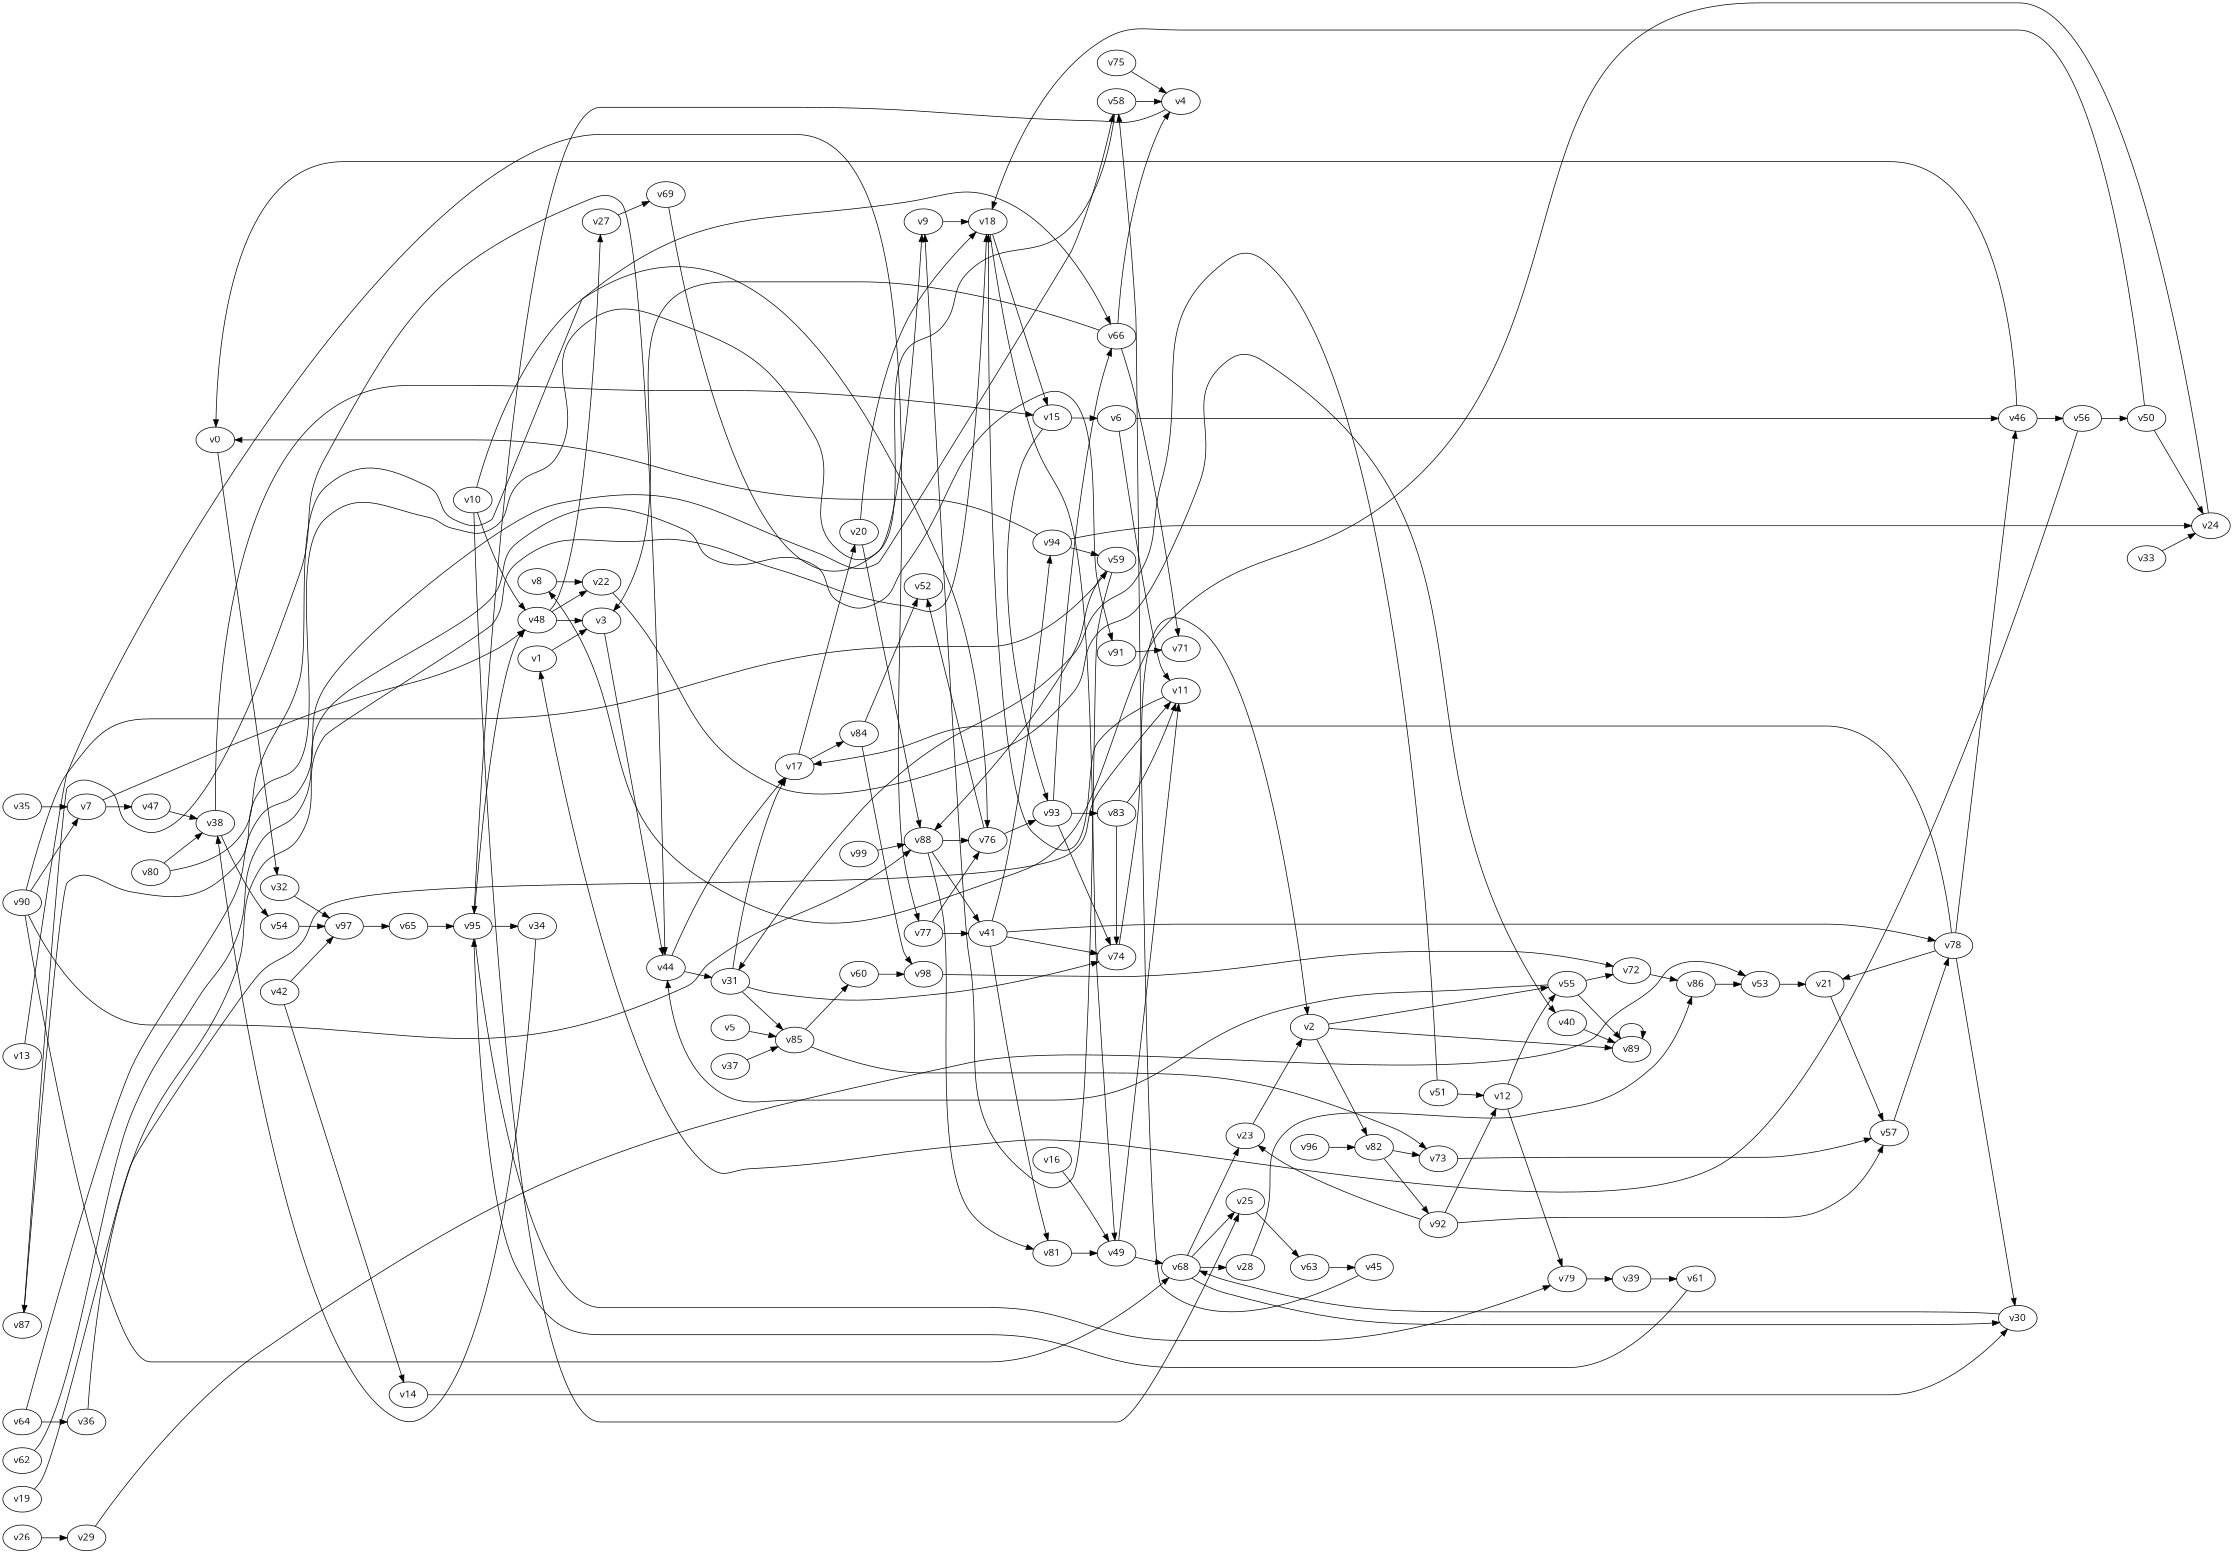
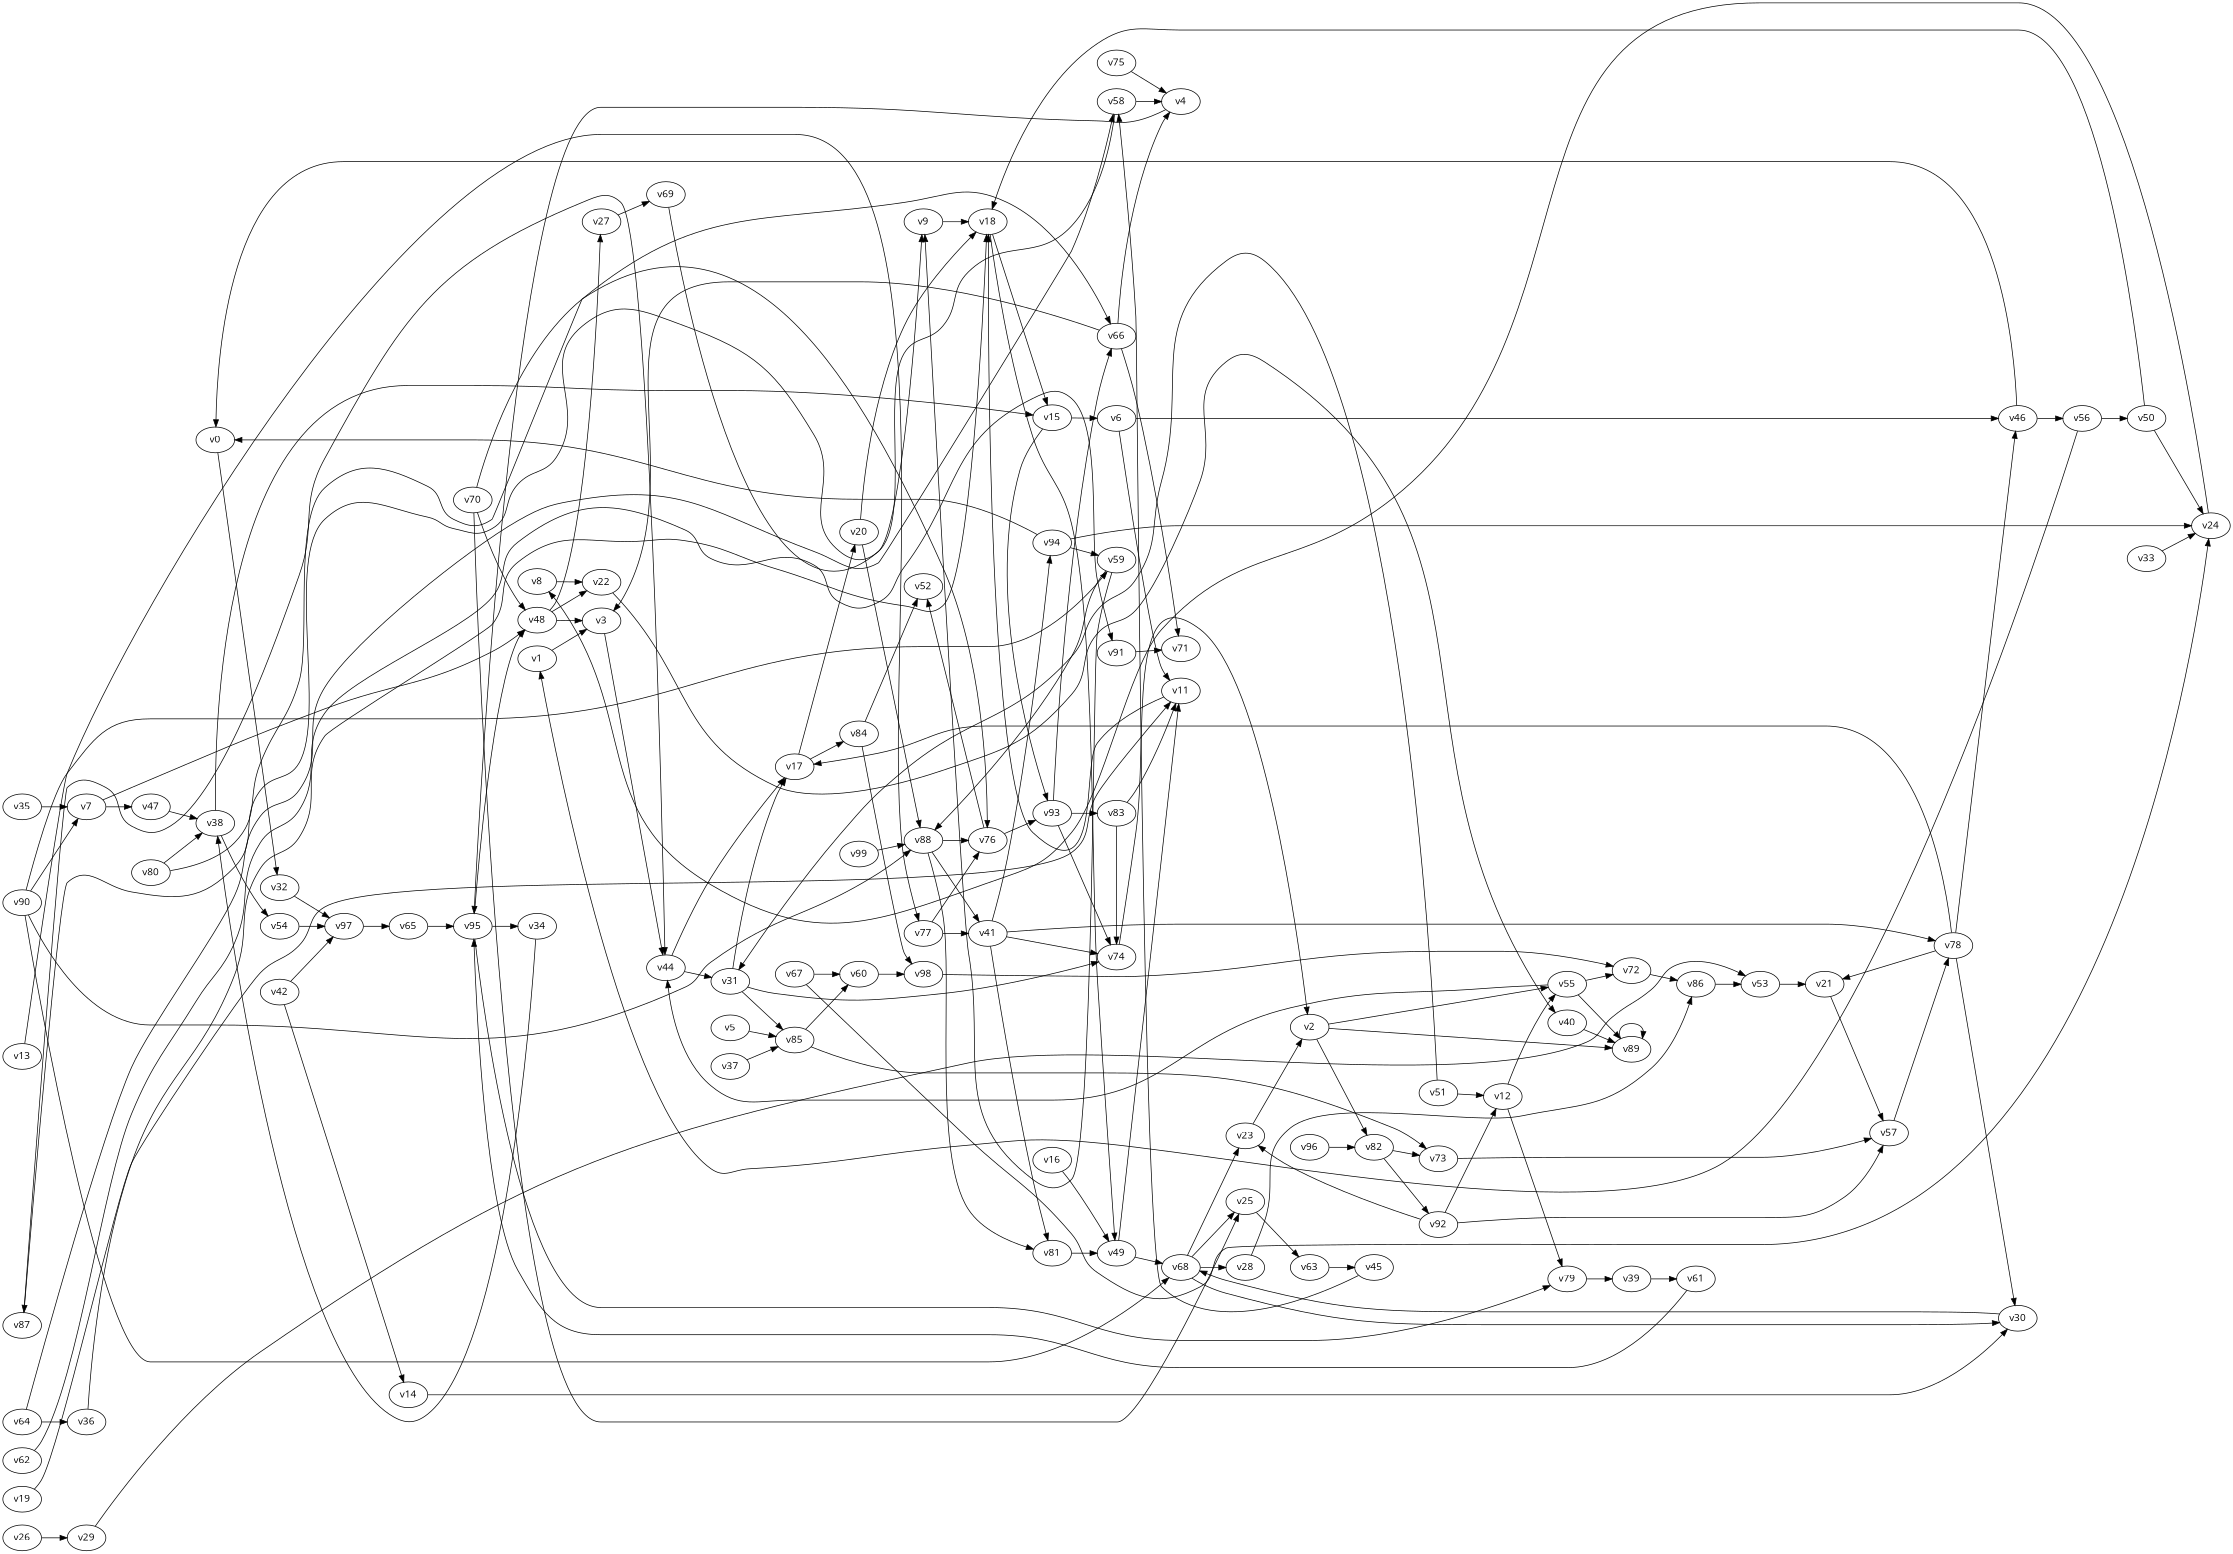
  digraph {
    fontname="Open Sans"
    rankdir=LR
    node [fontname="Open Sans" player=1]
    edge [fontname="Open Sans"]
    v0 [player=0]
    v32
    v97
    v3 [player=0]
    v1
    v44 [player=0]
    v2 [player=0]
    v55 [player=0]
    v82 [player=0]
    v89 [player=0]
    v72 [player=0]
    v73 [player=0]
    v92
    v17 [player=0]
    v31
    v4
    v95
    v48 [player=0]
    v79
    v34
    v5 [player=0]
    v85
    v60 [player=0]
    v6
    v11
    v46
    v18
    v56 [player=0]
    v7 [player=0]
    v47
    v38
    v22 [player=0]
    v27 [player=0]
    v8
    v40 [player=0]
    v9 [player=0]
    v15
    v49 [player=0]
    v12
    v39 [player=0]
    v13 [player=0]
    v77
    v41
    v76
    v14 [player=0]
    v30
    v68
    v93
    v74
    v66
    v83
    v16 [player=0]
    v20
    v84
    v88
    v52
    v98
    v19
    v81 [player=0]
    v21
    v57
    v78
    v23 [player=0]
    v24 [player=0]
    v63 [player=0]
    v25
    v45
    v26
    v29
    v53 [player=0]
    v69
    v86 [player=0]
    v28
    v65
    v33 [player=0]
    v54 [player=0]
    v35 [player=0]
    v36
    v37
    v61 [player=0]
    v94
    v59
    v42 [player=0]
    v58
    v87
    v50
    v51
    v62 [player=0]
    v91 [player=0]
    v71
    v64
-   v70 [label=v10]
+   v67
+   v70
    v75 [player=0]
    v80
    v90 [player=0]
    v96
    v99 [player=0]
    v0 -> v32
    v32 -> v97
    v97 -> v65
    v3 -> v44
    v1 -> v3
    v44 -> v17
    v44 -> v31
    v2 -> v55
    v2 -> v82
    v2 -> v89
    v55 -> v44
    v55 -> v89
    v55 -> v72
    v82 -> v73
    v82 -> v92
    v89 -> v89 [constraint="t mod 4 == 0"]
    v72 -> v86
    v73 -> v57
    v92 -> v12
    v92 -> v57
    v92 -> v23
    v17 -> v20
    v17 -> v84
    v31 -> v17
    v31 -> v85
    v31 -> v74
    v4 -> v95
    v95 -> v48
    v95 -> v79
    v95 -> v34
    v48 -> v3
    v48 -> v22
    v48 -> v27
    v79 -> v39
    v34 -> v38 [constraint="t mod 2 == 0"]
    v5 -> v85
    v85 -> v73
    v85 -> v60
    v60 -> v98
    v6 -> v11
    v6 -> v46
    v11 -> v18 [constraint="t mod 2 == 1"]
    v46 -> v0
    v46 -> v56
    v18 -> v15
    v18 -> v49 [constraint="t mod 2 == 1"]
    v56 -> v1 [constraint="t >= 1"]
    v56 -> v50
    v7 -> v48
    v7 -> v47
    v47 -> v38
    v38 -> v15
    v38 -> v54
    v22 -> v40 [constraint="t >= 2"]
    v27 -> v69
    v8 -> v22
    v40 -> v89
    v9 -> v18
    v15 -> v6
    v15 -> v93 [constraint="t mod 5 == 4"]
    v49 -> v11 [constraint="t < 12"]
    v49 -> v68
    v12 -> v55
    v12 -> v79
    v39 -> v61
    v13 -> v77 [constraint="t >= 5"]
    v77 -> v41
    v77 -> v76
    v41 -> v74
    v41 -> v81
    v41 -> v78
    v41 -> v94
    v76 -> v93
    v76 -> v52 [constraint="t mod 4 == 0"]
    v14 -> v30
    v30 -> v68
    v68 -> v30
    v68 -> v23
    v68 -> v25
    v68 -> v28
    v93 -> v74
    v93 -> v66
    v93 -> v83
    v74 -> v2 [constraint="t mod 4 == 3"]
    v66 -> v3
    v66 -> v4
    v66 -> v71
    v83 -> v11
    v83 -> v74 [constraint="t >= 1"]
    v16 -> v49
    v20 -> v18
    v20 -> v88
    v84 -> v52
    v84 -> v98
    v88 -> v41
    v88 -> v76
    v88 -> v81
    v98 -> v72
    v19 -> v11 [constraint="t mod 2 == 0"]
    v81 -> v49
    v21 -> v57
    v57 -> v78
    v78 -> v17
    v78 -> v46
    v78 -> v30
    v78 -> v21
    v23 -> v2
    v24 -> v8 [constraint="t mod 2 == 1"]
    v63 -> v45
    v25 -> v63
    v45 -> v58 [constraint="t >= 1"]
    v26 -> v29
    v29 -> v53 [constraint="t < 10"]
    v53 -> v21
    v69 -> v9 [constraint="t >= 5"]
    v86 -> v53
    v28 -> v86 [constraint="t mod 4 == 3"]
    v65 -> v95
    v33 -> v24
    v54 -> v97
    v35 -> v7
    v36 -> v18 [constraint="t < 5"]
    v37 -> v85
    v61 -> v95
    v94 -> v0
    v94 -> v24
    v94 -> v59
    v59 -> v9 [constraint="t mod 5 == 2"]
    v59 -> v88
    v42 -> v97
    v42 -> v14
    v58 -> v4
    v58 -> v87 [constraint="t >= 3"]
    v87 -> v44 [constraint="t mod 3 == 0"]
    v50 -> v18
    v50 -> v24
    v51 -> v31 [constraint="t < 9"]
    v51 -> v12
    v62 -> v91 [constraint="t < 12"]
    v91 -> v71
    v64 -> v36
    v64 -> v58 [constraint="t >= 2"]
+   v67 -> v60
+   v67 -> v24 [constraint="t >= 4"]
    v70 -> v48
    v70 -> v66
    v70 -> v25 [constraint="t < 8"]
    v75 -> v4
    v80 -> v38
    v80 -> v76 [constraint="t < 9"]
    v90 -> v7
    v90 -> v68
    v90 -> v88
    v90 -> v59
    v96 -> v82
    v99 -> v88
  }
